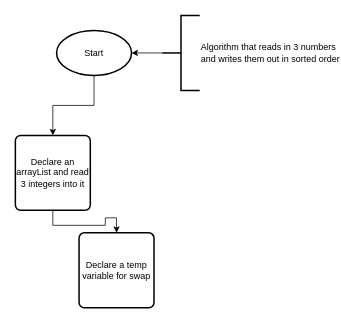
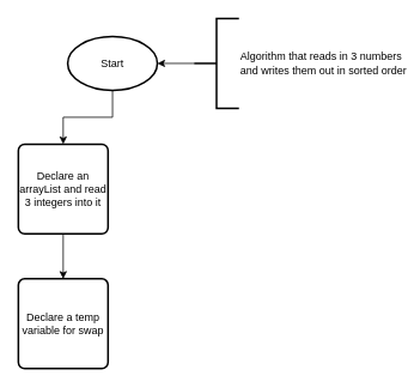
  <mxCell id="0" />
  <mxCell id="1" parent="0" />
  <mxCell id="2" value="" style="edgeStyle=orthogonalEdgeStyle;rounded=0;orthogonalLoop=1;jettySize=auto;html=1;" edge="1" parent="1" source="3" target="8"><mxGeometry relative="1" as="geometry" /></mxCell>
- <mxCell id="3" value="Declare an arrayList and read 3 integers into it" style="rounded=1;whiteSpace=wrap;html=1;absoluteArcSize=1;arcSize=14;strokeWidth=2;" vertex="1" parent="1"><mxGeometry x="20" y="180" width="100" height="100" as="geometry" /></mxCell>
+ <mxCell id="3" value="Declare an arrayList and read 3 integers into it" style="rounded=1;whiteSpace=wrap;html=1;absoluteArcSize=1;arcSize=14;strokeWidth=2;" vertex="1" parent="1"><mxGeometry x="20" y="160" width="100" height="100" as="geometry" /></mxCell>
  <mxCell id="4" value="" style="edgeStyle=orthogonalEdgeStyle;rounded=0;orthogonalLoop=1;jettySize=auto;html=1;" edge="1" parent="1" source="5" target="3"><mxGeometry relative="1" as="geometry" /></mxCell>
  <mxCell id="5" value="Start" style="strokeWidth=2;html=1;shape=mxgraph.flowchart.start_1;whiteSpace=wrap;" vertex="1" parent="1"><mxGeometry x="75" y="40" width="100" height="60" as="geometry" /></mxCell>
  <mxCell id="6" value="" style="edgeStyle=orthogonalEdgeStyle;rounded=0;orthogonalLoop=1;jettySize=auto;html=1;" edge="1" parent="1" source="7" target="5"><mxGeometry relative="1" as="geometry" /></mxCell>
  <mxCell id="7" value="Algorithm that reads in 3 numbers &lt;br&gt;and writes them out in sorted order" style="strokeWidth=2;html=1;shape=mxgraph.flowchart.annotation_2;align=left;labelPosition=right;pointerEvents=1;" vertex="1" parent="1"><mxGeometry x="216" y="20" width="50" height="100" as="geometry" /></mxCell>
- <mxCell id="8" value="Declare a temp variable for swap" style="rounded=1;whiteSpace=wrap;html=1;absoluteArcSize=1;arcSize=14;strokeWidth=2;" vertex="1" parent="1"><mxGeometry x="105" y="310" width="100" height="100" as="geometry" /></mxCell>
+ <mxCell id="8" value="Declare a temp variable for swap" style="rounded=1;whiteSpace=wrap;html=1;absoluteArcSize=1;arcSize=14;strokeWidth=2;" vertex="1" parent="1"><mxGeometry x="20" y="310" width="100" height="100" as="geometry" /></mxCell>
